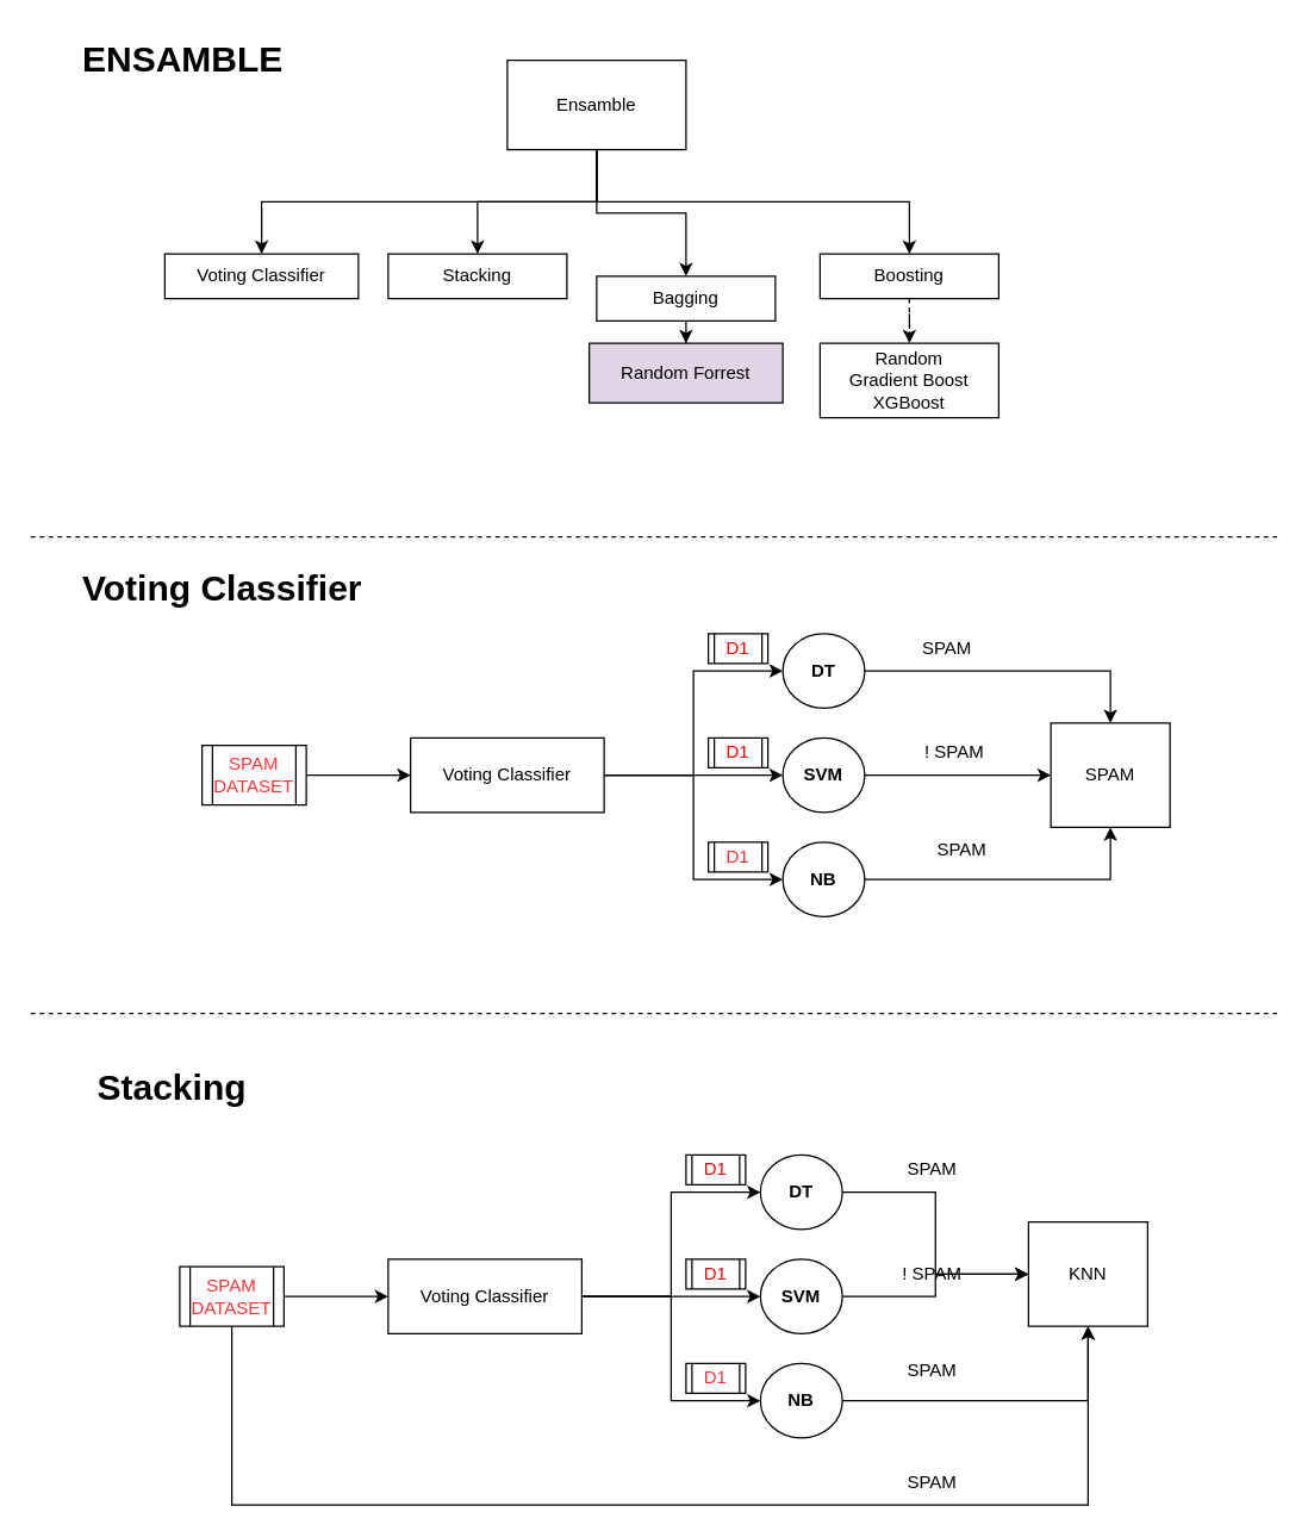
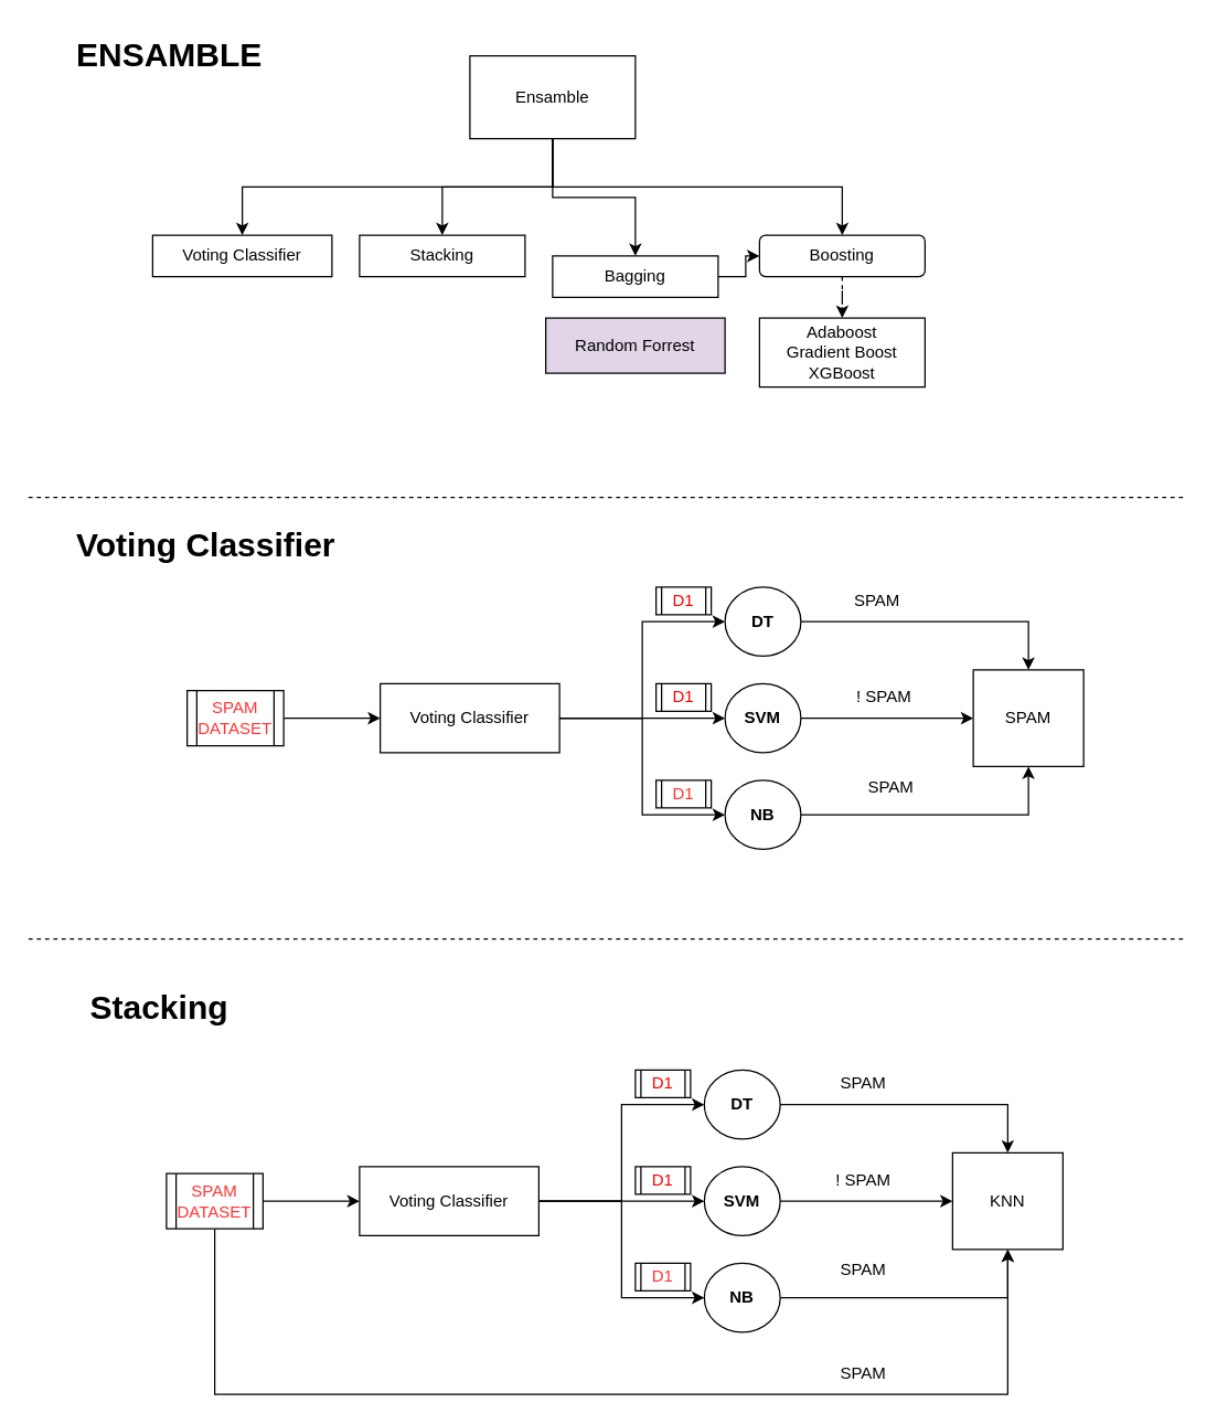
  <mxCell id="0" />
  <mxCell id="1" parent="0" />
  <mxCell id="2" value="" style="edgeStyle=orthogonalEdgeStyle;rounded=0;orthogonalLoop=1;jettySize=auto;html=1;" edge="1" parent="1" source="3" target="7"><mxGeometry relative="1" as="geometry" /></mxCell>
  <mxCell id="3" value="Ensamble" style="rounded=0;whiteSpace=wrap;html=1;" vertex="1" parent="1"><mxGeometry x="340" y="40" width="120" height="60" as="geometry" /></mxCell>
  <mxCell id="4" value="Voting Classifier" style="rounded=0;whiteSpace=wrap;html=1;" vertex="1" parent="1"><mxGeometry x="110" y="170" width="130" height="30" as="geometry" /></mxCell>
  <mxCell id="5" value="Stacking" style="rounded=0;whiteSpace=wrap;html=1;" vertex="1" parent="1"><mxGeometry x="260" y="170" width="120" height="30" as="geometry" /></mxCell>
- <mxCell id="6" value="" style="edgeStyle=orthogonalEdgeStyle;rounded=0;orthogonalLoop=1;jettySize=auto;html=1;" edge="1" parent="1" source="7" target="13"><mxGeometry relative="1" as="geometry" /></mxCell>
+ <mxCell id="6" value="" style="edgeStyle=orthogonalEdgeStyle;rounded=0;orthogonalLoop=1;jettySize=auto;html=1;" edge="1" parent="1" source="7" target="9"><mxGeometry relative="1" as="geometry" /></mxCell>
  <mxCell id="7" value="Bagging" style="rounded=0;whiteSpace=wrap;html=1;" vertex="1" parent="1"><mxGeometry x="400" y="185" width="120" height="30" as="geometry" /></mxCell>
  <mxCell id="8" value="" style="edgeStyle=orthogonalEdgeStyle;rounded=0;orthogonalLoop=1;jettySize=auto;html=1;dashed=1;" edge="1" parent="1" source="9" target="14"><mxGeometry relative="1" as="geometry" /></mxCell>
- <mxCell id="9" value="Boosting" style="rounded=0;whiteSpace=wrap;html=1;" vertex="1" parent="1"><mxGeometry x="550" y="170" width="120" height="30" as="geometry" /></mxCell>
+ <mxCell id="9" value="Boosting" style="whiteSpace=wrap;html=1;rounded=1;" vertex="1" parent="1"><mxGeometry x="550" y="170" width="120" height="30" as="geometry" /></mxCell>
  <mxCell id="10" value="" style="edgeStyle=orthogonalEdgeStyle;rounded=0;orthogonalLoop=1;jettySize=auto;html=1;exitX=0.5;exitY=1;exitDx=0;exitDy=0;" edge="1" parent="1" source="3" target="4"><mxGeometry relative="1" as="geometry"><mxPoint x="410" y="110" as="sourcePoint" /><mxPoint x="470" y="180" as="targetPoint" /></mxGeometry></mxCell>
  <mxCell id="11" value="" style="edgeStyle=orthogonalEdgeStyle;rounded=0;orthogonalLoop=1;jettySize=auto;html=1;exitX=0.5;exitY=1;exitDx=0;exitDy=0;entryX=0.5;entryY=0;entryDx=0;entryDy=0;" edge="1" parent="1" source="3" target="5"><mxGeometry relative="1" as="geometry"><mxPoint x="410" y="110" as="sourcePoint" /><mxPoint x="185" y="180" as="targetPoint" /></mxGeometry></mxCell>
  <mxCell id="12" value="" style="edgeStyle=orthogonalEdgeStyle;rounded=0;orthogonalLoop=1;jettySize=auto;html=1;exitX=0.5;exitY=1;exitDx=0;exitDy=0;" edge="1" parent="1" source="3" target="9"><mxGeometry relative="1" as="geometry"><mxPoint x="410" y="110" as="sourcePoint" /><mxPoint x="470" y="180" as="targetPoint" /></mxGeometry></mxCell>
  <mxCell id="13" value="Random Forrest" style="rounded=0;whiteSpace=wrap;html=1;fillColor=#e1d5e7;" vertex="1" parent="1"><mxGeometry x="395" y="230" width="130" height="40" as="geometry" /></mxCell>
- <mxCell id="14" value="Random&lt;br&gt;Gradient Boost&lt;br&gt;XGBoost" style="rounded=0;whiteSpace=wrap;html=1;align=center;" vertex="1" parent="1"><mxGeometry x="550" y="230" width="120" height="50" as="geometry" /></mxCell>
+ <mxCell id="14" value="Adaboost&lt;br&gt;Gradient Boost&lt;br&gt;XGBoost" style="rounded=0;whiteSpace=wrap;html=1;align=center;" vertex="1" parent="1"><mxGeometry x="550" y="230" width="120" height="50" as="geometry" /></mxCell>
  <mxCell id="15" value="" style="edgeStyle=orthogonalEdgeStyle;rounded=0;orthogonalLoop=1;jettySize=auto;html=1;entryX=0;entryY=0.5;entryDx=0;entryDy=0;" edge="1" parent="1" source="16" target="18"><mxGeometry relative="1" as="geometry" /></mxCell>
  <mxCell id="16" value="Voting Classifier" style="rounded=0;whiteSpace=wrap;html=1;" vertex="1" parent="1"><mxGeometry x="275" y="495" width="130" height="50" as="geometry" /></mxCell>
  <mxCell id="17" value="" style="edgeStyle=orthogonalEdgeStyle;rounded=0;orthogonalLoop=1;jettySize=auto;html=1;" edge="1" parent="1" source="18" target="26"><mxGeometry relative="1" as="geometry" /></mxCell>
  <mxCell id="18" value="DT" style="ellipse;whiteSpace=wrap;html=1;rounded=0;fontStyle=1" vertex="1" parent="1"><mxGeometry x="525" y="425" width="55" height="50" as="geometry" /></mxCell>
  <mxCell id="19" value="SVM" style="ellipse;whiteSpace=wrap;html=1;rounded=0;fontStyle=1" vertex="1" parent="1"><mxGeometry x="525" y="495" width="55" height="50" as="geometry" /></mxCell>
  <mxCell id="20" value="NB" style="ellipse;whiteSpace=wrap;html=1;rounded=0;fontStyle=1" vertex="1" parent="1"><mxGeometry x="525" y="565" width="55" height="50" as="geometry" /></mxCell>
  <mxCell id="21" value="" style="edgeStyle=orthogonalEdgeStyle;rounded=0;orthogonalLoop=1;jettySize=auto;html=1;entryX=0;entryY=0.5;entryDx=0;entryDy=0;exitX=1;exitY=0.5;exitDx=0;exitDy=0;" edge="1" parent="1" source="16" target="20"><mxGeometry relative="1" as="geometry"><mxPoint x="415" y="530" as="sourcePoint" /><mxPoint x="520" y="430" as="targetPoint" /></mxGeometry></mxCell>
  <mxCell id="22" value="" style="edgeStyle=orthogonalEdgeStyle;rounded=0;orthogonalLoop=1;jettySize=auto;html=1;exitX=1;exitY=0.5;exitDx=0;exitDy=0;" edge="1" parent="1" source="16" target="19"><mxGeometry relative="1" as="geometry"><mxPoint x="415" y="530" as="sourcePoint" /><mxPoint x="520" y="570" as="targetPoint" /></mxGeometry></mxCell>
  <mxCell id="23" value="D1" style="shape=process;whiteSpace=wrap;html=1;backgroundOutline=1;fontColor=#FF0000;" vertex="1" parent="1"><mxGeometry x="475" y="425" width="40" height="20" as="geometry" /></mxCell>
  <mxCell id="24" value="D1" style="shape=process;whiteSpace=wrap;html=1;backgroundOutline=1;fontColor=#FF0000;" vertex="1" parent="1"><mxGeometry x="475" y="495" width="40" height="20" as="geometry" /></mxCell>
  <mxCell id="25" value="D1" style="shape=process;whiteSpace=wrap;html=1;backgroundOutline=1;fontColor=#FF3333;" vertex="1" parent="1"><mxGeometry x="475" y="565" width="40" height="20" as="geometry" /></mxCell>
  <mxCell id="26" value="SPAM" style="whiteSpace=wrap;html=1;rounded=0;" vertex="1" parent="1"><mxGeometry x="705" y="485" width="80" height="70" as="geometry" /></mxCell>
  <mxCell id="27" value="" style="edgeStyle=orthogonalEdgeStyle;rounded=0;orthogonalLoop=1;jettySize=auto;html=1;exitX=1;exitY=0.5;exitDx=0;exitDy=0;entryX=0;entryY=0.5;entryDx=0;entryDy=0;" edge="1" parent="1" source="19" target="26"><mxGeometry relative="1" as="geometry"><mxPoint x="590" y="460" as="sourcePoint" /><mxPoint x="715" y="520" as="targetPoint" /></mxGeometry></mxCell>
  <mxCell id="28" value="" style="edgeStyle=orthogonalEdgeStyle;rounded=0;orthogonalLoop=1;jettySize=auto;html=1;entryX=0.5;entryY=1;entryDx=0;entryDy=0;exitX=1;exitY=0.5;exitDx=0;exitDy=0;" edge="1" parent="1" source="20" target="26"><mxGeometry relative="1" as="geometry"><mxPoint x="585" y="585" as="sourcePoint" /><mxPoint x="755" y="530" as="targetPoint" /></mxGeometry></mxCell>
  <mxCell id="29" value="" style="edgeStyle=orthogonalEdgeStyle;rounded=0;orthogonalLoop=1;jettySize=auto;html=1;" edge="1" parent="1" source="30" target="16"><mxGeometry relative="1" as="geometry" /></mxCell>
  <mxCell id="30" value="SPAM DATASET" style="shape=process;whiteSpace=wrap;html=1;backgroundOutline=1;fontColor=#FF3333;" vertex="1" parent="1"><mxGeometry x="135" y="500" width="70" height="40" as="geometry" /></mxCell>
  <mxCell id="31" value="SPAM" style="text;html=1;align=center;verticalAlign=middle;resizable=0;points=[];autosize=1;strokeColor=none;fillColor=none;" vertex="1" parent="1"><mxGeometry x="605" y="420" width="60" height="30" as="geometry" /></mxCell>
  <mxCell id="32" value="! SPAM" style="text;html=1;align=center;verticalAlign=middle;resizable=0;points=[];autosize=1;strokeColor=none;fillColor=none;" vertex="1" parent="1"><mxGeometry x="610" y="490" width="60" height="30" as="geometry" /></mxCell>
  <mxCell id="33" value="SPAM" style="text;html=1;align=center;verticalAlign=middle;resizable=0;points=[];autosize=1;strokeColor=none;fillColor=none;" vertex="1" parent="1"><mxGeometry x="615" y="555" width="60" height="30" as="geometry" /></mxCell>
  <mxCell id="34" value="" style="endArrow=none;dashed=1;html=1;rounded=0;" edge="1" parent="1"><mxGeometry width="50" height="50" relative="1" as="geometry"><mxPoint y="360" as="sourcePoint" x="20" /><mxPoint x="860" y="360" as="targetPoint" /></mxGeometry></mxCell>
  <mxCell id="35" value="&lt;h1 style=&quot;border-color: var(--border-color);&quot;&gt;Voting Classifier&lt;/h1&gt;&lt;h1&gt;&lt;p style=&quot;border-color: var(--border-color);&quot;&gt;&lt;br style=&quot;border-color: var(--border-color); font-size: 12px; font-weight: 400;&quot;&gt;&lt;/p&gt;&lt;/h1&gt;" style="text;html=1;strokeColor=none;fillColor=none;spacing=5;spacingTop=-20;whiteSpace=wrap;overflow=hidden;rounded=0;" vertex="1" parent="1"><mxGeometry x="50" y="375" width="210" height="35" as="geometry" /></mxCell>
  <mxCell id="36" value="&lt;h1&gt;ENSAMBLE&lt;/h1&gt;" style="text;html=1;strokeColor=none;fillColor=none;spacing=5;spacingTop=-20;whiteSpace=wrap;overflow=hidden;rounded=0;" vertex="1" parent="1"><mxGeometry x="50" y="20" width="210" height="35" as="geometry" /></mxCell>
  <mxCell id="37" value="" style="endArrow=none;dashed=1;html=1;rounded=0;" edge="1" parent="1"><mxGeometry width="50" height="50" relative="1" as="geometry"><mxPoint y="680" as="sourcePoint" x="20" /><mxPoint x="860" y="680" as="targetPoint" /></mxGeometry></mxCell>
  <mxCell id="38" value="&lt;h1 style=&quot;border-color: var(--border-color);&quot;&gt;Stacking&lt;/h1&gt;" style="text;html=1;strokeColor=none;fillColor=none;spacing=5;spacingTop=-20;whiteSpace=wrap;overflow=hidden;rounded=0;" vertex="1" parent="1"><mxGeometry x="60" y="710" width="210" height="35" as="geometry" /></mxCell>
  <mxCell id="39" value="" style="edgeStyle=orthogonalEdgeStyle;rounded=0;orthogonalLoop=1;jettySize=auto;html=1;entryX=0;entryY=0.5;entryDx=0;entryDy=0;" edge="1" parent="1" source="40" target="42"><mxGeometry relative="1" as="geometry" /></mxCell>
  <mxCell id="40" value="Voting Classifier" style="rounded=0;whiteSpace=wrap;html=1;" vertex="1" parent="1"><mxGeometry x="260" y="845" width="130" height="50" as="geometry" /></mxCell>
  <mxCell id="41" value="" style="edgeStyle=orthogonalEdgeStyle;rounded=0;orthogonalLoop=1;jettySize=auto;html=1;" edge="1" parent="1" source="42" target="50"><mxGeometry relative="1" as="geometry" /></mxCell>
  <mxCell id="42" value="DT" style="ellipse;whiteSpace=wrap;html=1;rounded=0;fontStyle=1" vertex="1" parent="1"><mxGeometry x="510" y="775" width="55" height="50" as="geometry" /></mxCell>
  <mxCell id="43" value="SVM" style="ellipse;whiteSpace=wrap;html=1;rounded=0;fontStyle=1" vertex="1" parent="1"><mxGeometry x="510" y="845" width="55" height="50" as="geometry" /></mxCell>
  <mxCell id="44" value="NB" style="ellipse;whiteSpace=wrap;html=1;rounded=0;fontStyle=1" vertex="1" parent="1"><mxGeometry x="510" y="915" width="55" height="50" as="geometry" /></mxCell>
  <mxCell id="45" value="" style="edgeStyle=orthogonalEdgeStyle;rounded=0;orthogonalLoop=1;jettySize=auto;html=1;entryX=0;entryY=0.5;entryDx=0;entryDy=0;exitX=1;exitY=0.5;exitDx=0;exitDy=0;" edge="1" parent="1" source="40" target="44"><mxGeometry relative="1" as="geometry"><mxPoint x="400" y="880" as="sourcePoint" /><mxPoint x="505" y="780" as="targetPoint" /></mxGeometry></mxCell>
  <mxCell id="46" value="" style="edgeStyle=orthogonalEdgeStyle;rounded=0;orthogonalLoop=1;jettySize=auto;html=1;exitX=1;exitY=0.5;exitDx=0;exitDy=0;" edge="1" parent="1" source="40" target="43"><mxGeometry relative="1" as="geometry"><mxPoint x="400" y="880" as="sourcePoint" /><mxPoint x="505" y="920" as="targetPoint" /></mxGeometry></mxCell>
  <mxCell id="47" value="D1" style="shape=process;whiteSpace=wrap;html=1;backgroundOutline=1;fontColor=#FF0000;" vertex="1" parent="1"><mxGeometry x="460" y="775" width="40" height="20" as="geometry" /></mxCell>
  <mxCell id="48" value="D1" style="shape=process;whiteSpace=wrap;html=1;backgroundOutline=1;fontColor=#FF0000;" vertex="1" parent="1"><mxGeometry x="460" y="845" width="40" height="20" as="geometry" /></mxCell>
  <mxCell id="49" value="D1" style="shape=process;whiteSpace=wrap;html=1;backgroundOutline=1;fontColor=#FF3333;" vertex="1" parent="1"><mxGeometry x="460" y="915" width="40" height="20" as="geometry" /></mxCell>
- <mxCell id="50" value="KNN" style="whiteSpace=wrap;html=1;rounded=0;" vertex="1" parent="1"><mxGeometry x="690" y="820" width="80" height="70" as="geometry" /></mxCell>
+ <mxCell id="50" value="KNN" style="whiteSpace=wrap;html=1;rounded=0;" vertex="1" parent="1"><mxGeometry x="690" y="835" width="80" height="70" as="geometry" /></mxCell>
  <mxCell id="51" value="" style="edgeStyle=orthogonalEdgeStyle;rounded=0;orthogonalLoop=1;jettySize=auto;html=1;exitX=1;exitY=0.5;exitDx=0;exitDy=0;entryX=0;entryY=0.5;entryDx=0;entryDy=0;" edge="1" parent="1" source="43" target="50"><mxGeometry relative="1" as="geometry"><mxPoint x="575" y="810" as="sourcePoint" /><mxPoint x="700" y="870" as="targetPoint" /></mxGeometry></mxCell>
  <mxCell id="52" value="" style="edgeStyle=orthogonalEdgeStyle;rounded=0;orthogonalLoop=1;jettySize=auto;html=1;entryX=0.5;entryY=1;entryDx=0;entryDy=0;exitX=1;exitY=0.5;exitDx=0;exitDy=0;" edge="1" parent="1" target="50" source="44"><mxGeometry relative="1" as="geometry"><mxPoint x="570" y="935" as="sourcePoint" /><mxPoint x="740" y="880" as="targetPoint" /></mxGeometry></mxCell>
  <mxCell id="53" value="" style="edgeStyle=orthogonalEdgeStyle;rounded=0;orthogonalLoop=1;jettySize=auto;html=1;" edge="1" parent="1" source="54" target="40"><mxGeometry relative="1" as="geometry" /></mxCell>
  <mxCell id="54" value="SPAM DATASET" style="shape=process;whiteSpace=wrap;html=1;backgroundOutline=1;fontColor=#FF3333;" vertex="1" parent="1"><mxGeometry x="120" y="850" width="70" height="40" as="geometry" /></mxCell>
  <mxCell id="55" value="SPAM" style="text;html=1;align=center;verticalAlign=middle;resizable=0;points=[];autosize=1;strokeColor=none;fillColor=none;" vertex="1" parent="1"><mxGeometry x="595" y="770" width="60" height="30" as="geometry" /></mxCell>
  <mxCell id="56" value="! SPAM" style="text;html=1;align=center;verticalAlign=middle;resizable=0;points=[];autosize=1;strokeColor=none;fillColor=none;" vertex="1" parent="1"><mxGeometry x="595" y="840" width="60" height="30" as="geometry" /></mxCell>
  <mxCell id="57" value="SPAM" style="text;html=1;align=center;verticalAlign=middle;resizable=0;points=[];autosize=1;strokeColor=none;fillColor=none;" vertex="1" parent="1"><mxGeometry x="595" y="905" width="60" height="30" as="geometry" /></mxCell>
  <mxCell id="58" value="" style="edgeStyle=orthogonalEdgeStyle;rounded=0;orthogonalLoop=1;jettySize=auto;html=1;exitX=0.5;exitY=1;exitDx=0;exitDy=0;" edge="1" parent="1" source="54" target="50"><mxGeometry relative="1" as="geometry"><mxPoint x="575" y="950" as="sourcePoint" /><mxPoint x="730" y="910" as="targetPoint" /><Array as="points"><mxPoint x="155" y="1010" /><mxPoint x="730" y="1010" /></Array></mxGeometry></mxCell>
  <mxCell id="59" value="SPAM" style="text;html=1;align=center;verticalAlign=middle;resizable=0;points=[];autosize=1;strokeColor=none;fillColor=none;" vertex="1" parent="1"><mxGeometry x="595" y="980" width="60" height="30" as="geometry" /></mxCell>
